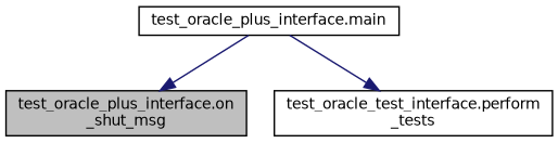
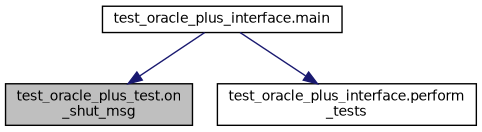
  digraph {
    rankdir=TB
    node [color=black fillcolor=white fontname=Helvetica fontsize=10 shape=record style=filled]
    edge [color=midnightblue fontname=Helvetica fontsize=10 labelfontname=Helvetica labelfontsize=10 style=solid]
-   n1 [fillcolor=grey75 fontcolor=black height=0.2 label="test_oracle_plus_interface.on\l_shut_msg" width=0.4]
+   n1 [fillcolor=grey75 fontcolor=black height=0.2 label="test_oracle_plus_test.on\l_shut_msg" width=0.4]
    n2 [height=0.2 label="test_oracle_plus_interface.main" width=0.4]
-   n3 [height=0.2 label="test_oracle_test_interface.perform\l_tests" width=0.4]
+   n3 [height=0.2 label="test_oracle_plus_interface.perform\l_tests" width=0.4]
    n2 -> n1
    n2 -> n3
  }
